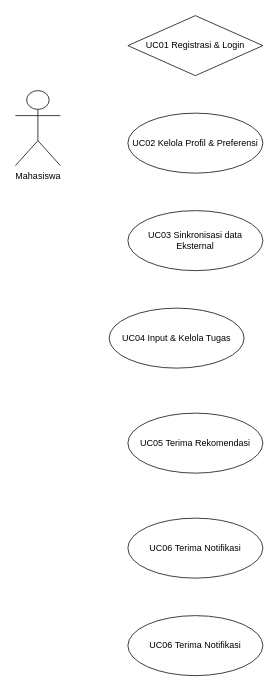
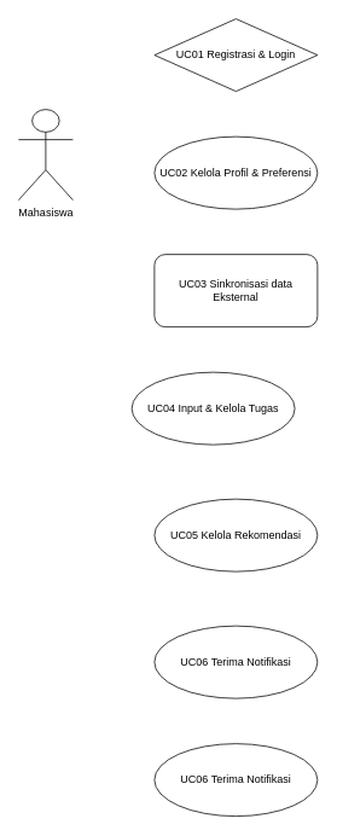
  <mxCell id="0" />
  <mxCell id="1" parent="0" />
  <mxCell id="2" value="Mahasiswa" style="shape=umlActor;verticalLabelPosition=bottom;verticalAlign=top;html=1;outlineConnect=0;" parent="1" vertex="1"><mxGeometry x="20" y="120" width="60" height="100" as="geometry" /></mxCell>
  <mxCell id="3" value="UC01 Registrasi &amp;amp; Login" style="rhombus;whiteSpace=wrap;html=1;" parent="1" vertex="1"><mxGeometry x="170" y="20" width="180" height="80" as="geometry" /></mxCell>
  <mxCell id="4" value="UC02 Kelola Profil &amp;amp; Preferensi" style="ellipse;whiteSpace=wrap;html=1;" parent="1" vertex="1"><mxGeometry x="170" y="150" width="180" height="80" as="geometry" /></mxCell>
- <mxCell id="5" value="UC03 Sinkronisasi data Eksternal" style="ellipse;whiteSpace=wrap;html=1;" parent="1" vertex="1"><mxGeometry x="170" y="280" width="180" height="80" as="geometry" /></mxCell>
+ <mxCell id="5" value="UC03 Sinkronisasi data Eksternal" style="whiteSpace=wrap;html=1;rounded=1;" parent="1" vertex="1"><mxGeometry x="170" y="280" width="180" height="80" as="geometry" /></mxCell>
  <mxCell id="6" value="UC04 Input &amp;amp; Kelola Tugas" style="ellipse;whiteSpace=wrap;html=1;" parent="1" vertex="1"><mxGeometry x="145" y="410" width="180" height="80" as="geometry" /></mxCell>
- <mxCell id="7" value="UC05 Terima Rekomendasi" style="ellipse;whiteSpace=wrap;html=1;" parent="1" vertex="1"><mxGeometry x="170" y="550" width="180" height="80" as="geometry" /></mxCell>
+ <mxCell id="7" value="UC05 Kelola Rekomendasi" style="ellipse;whiteSpace=wrap;html=1;" parent="1" vertex="1"><mxGeometry x="170" y="550" width="180" height="80" as="geometry" /></mxCell>
  <mxCell id="8" value="UC06 Terima Notifikasi" style="ellipse;whiteSpace=wrap;html=1;" parent="1" vertex="1"><mxGeometry x="170" y="690" width="180" height="80" as="geometry" /></mxCell>
  <mxCell id="9" value="UC06 Terima Notifikasi" style="ellipse;whiteSpace=wrap;html=1;" parent="1" vertex="1"><mxGeometry x="170" y="820" width="180" height="80" as="geometry" /></mxCell>
